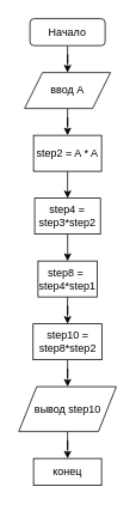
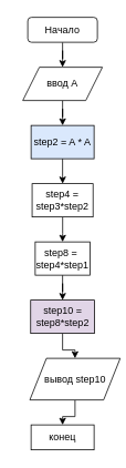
  <mxCell id="0" />
  <mxCell id="1" parent="0" />
  <mxCell id="2" style="edgeStyle=orthogonalEdgeStyle;rounded=0;orthogonalLoop=1;jettySize=auto;html=1;" edge="1" parent="1" source="3" target="5"><mxGeometry relative="1" as="geometry"><mxPoint x="75" y="80" as="targetPoint" /></mxGeometry></mxCell>
  <mxCell id="3" value="Начало" style="rounded=1;whiteSpace=wrap;html=1;" vertex="1" parent="1"><mxGeometry x="33" y="20" width="84" height="30" as="geometry" /></mxCell>
  <mxCell id="4" style="edgeStyle=orthogonalEdgeStyle;rounded=0;orthogonalLoop=1;jettySize=auto;html=1;entryX=0.5;entryY=0;entryDx=0;entryDy=0;" edge="1" parent="1" source="5" target="7"><mxGeometry relative="1" as="geometry" /></mxCell>
  <mxCell id="5" value="ввод A" style="shape=parallelogram;perimeter=parallelogramPerimeter;whiteSpace=wrap;html=1;fixedSize=1;" vertex="1" parent="1"><mxGeometry x="27" y="80" width="96" height="40" as="geometry" /></mxCell>
  <mxCell id="6" style="edgeStyle=orthogonalEdgeStyle;rounded=0;orthogonalLoop=1;jettySize=auto;html=1;" edge="1" parent="1" source="7" target="9"><mxGeometry relative="1" as="geometry"><mxPoint x="75" y="220" as="targetPoint" /></mxGeometry></mxCell>
- <mxCell id="7" value="step2 = A * A" style="rounded=0;whiteSpace=wrap;html=1;" vertex="1" parent="1"><mxGeometry x="37" y="150" width="76" height="40" as="geometry" /></mxCell>
+ <mxCell id="7" value="step2 = A * A" style="rounded=0;whiteSpace=wrap;html=1;fillColor=#dae8fc;" vertex="1" parent="1"><mxGeometry x="37" y="150" width="76" height="40" as="geometry" /></mxCell>
  <mxCell id="8" style="edgeStyle=orthogonalEdgeStyle;rounded=0;orthogonalLoop=1;jettySize=auto;html=1;entryX=0.5;entryY=0;entryDx=0;entryDy=0;" edge="1" parent="1" source="9" target="11"><mxGeometry relative="1" as="geometry" /></mxCell>
  <mxCell id="9" value="step4 =&lt;div&gt;step3*step2&lt;/div&gt;" style="rounded=0;whiteSpace=wrap;html=1;" vertex="1" parent="1"><mxGeometry x="38.25" y="220" width="73.5" height="40" as="geometry" /></mxCell>
  <mxCell id="10" style="edgeStyle=orthogonalEdgeStyle;rounded=0;orthogonalLoop=1;jettySize=auto;html=1;entryX=0.5;entryY=0;entryDx=0;entryDy=0;" edge="1" parent="1" source="11" target="13"><mxGeometry relative="1" as="geometry" /></mxCell>
  <mxCell id="11" value="step8 =&amp;nbsp;&lt;div&gt;step4*step1&lt;/div&gt;" style="rounded=0;whiteSpace=wrap;html=1;" vertex="1" parent="1"><mxGeometry x="42" y="290" width="66" height="40" as="geometry" /></mxCell>
  <mxCell id="12" style="edgeStyle=orthogonalEdgeStyle;rounded=0;orthogonalLoop=1;jettySize=auto;html=1;entryX=0.5;entryY=0;entryDx=0;entryDy=0;" edge="1" parent="1" source="13" target="15"><mxGeometry relative="1" as="geometry" /></mxCell>
- <mxCell id="13" value="step10 =&lt;div&gt;step8*step2&lt;/div&gt;" style="rounded=0;whiteSpace=wrap;html=1;" vertex="1" parent="1"><mxGeometry x="36.5" y="360" width="77" height="40" as="geometry" /></mxCell>
+ <mxCell id="13" value="step10 =&lt;div&gt;step8*step2&lt;/div&gt;" style="rounded=0;whiteSpace=wrap;html=1;fillColor=#e1d5e7;" vertex="1" parent="1"><mxGeometry x="36.5" y="360" width="77" height="40" as="geometry" /></mxCell>
  <mxCell id="14" style="edgeStyle=orthogonalEdgeStyle;rounded=0;orthogonalLoop=1;jettySize=auto;html=1;entryX=0.5;entryY=0;entryDx=0;entryDy=0;" edge="1" parent="1" source="15" target="16"><mxGeometry relative="1" as="geometry" /></mxCell>
- <mxCell id="15" value="вывод step10" style="shape=parallelogram;perimeter=parallelogramPerimeter;whiteSpace=wrap;html=1;fixedSize=1;" vertex="1" parent="1"><mxGeometry x="20.5" y="430" width="109" height="50" as="geometry" /></mxCell>
+ <mxCell id="15" value="вывод step10" style="shape=parallelogram;perimeter=parallelogramPerimeter;whiteSpace=wrap;html=1;fixedSize=1;" vertex="1" parent="1"><mxGeometry x="35.5" y="430" width="109" height="50" as="geometry" /></mxCell>
  <mxCell id="16" value="конец" style="whiteSpace=wrap;html=1;rounded=0;" vertex="1" parent="1"><mxGeometry x="37" y="510" width="76" height="30" as="geometry" /></mxCell>
